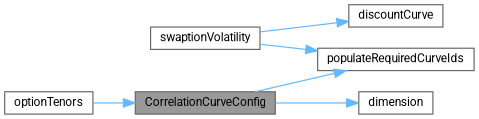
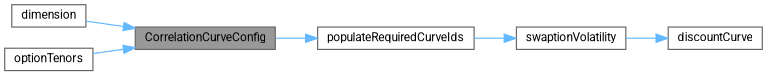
  digraph {
    fontname=Roboto
    rankdir=LR
    node [color=grey40 fillcolor=white fontname=Roboto fontsize=10 shape=box style=filled]
    edge [color=steelblue1 fontname=Roboto fontsize=10 labelfontname=Helvetica labelfontsize=10 style=solid]
    n1 [color=gray40 fillcolor=grey60 fontcolor=black height=0.2 label=CorrelationCurveConfig width=0.4]
    n2 [height=0.2 label=dimension width=0.4]
    n3 [height=0.2 label=populateRequiredCurveIds width=0.4]
    n4 [height=0.2 label=optionTenors width=0.4]
    n5 [height=0.2 label=swaptionVolatility width=0.4]
    n6 [height=0.2 label=discountCurve width=0.4]
-   n1 -> n2
+   n2 -> n1
    n1 -> n3
-   n5 -> n3
+   n3 -> n5
    n4 -> n1
    n5 -> n6
  }
